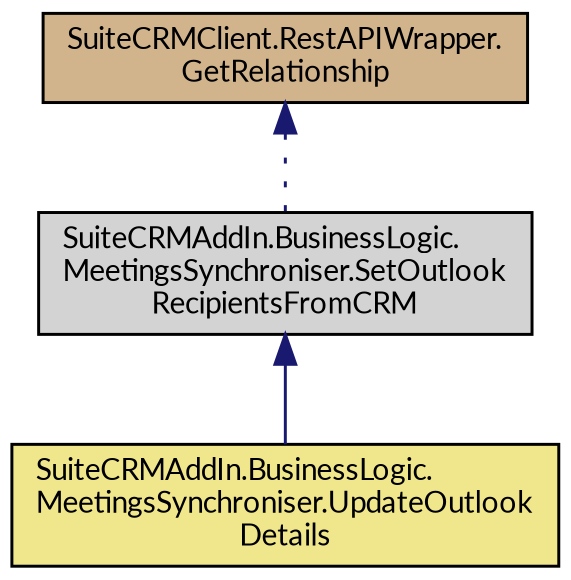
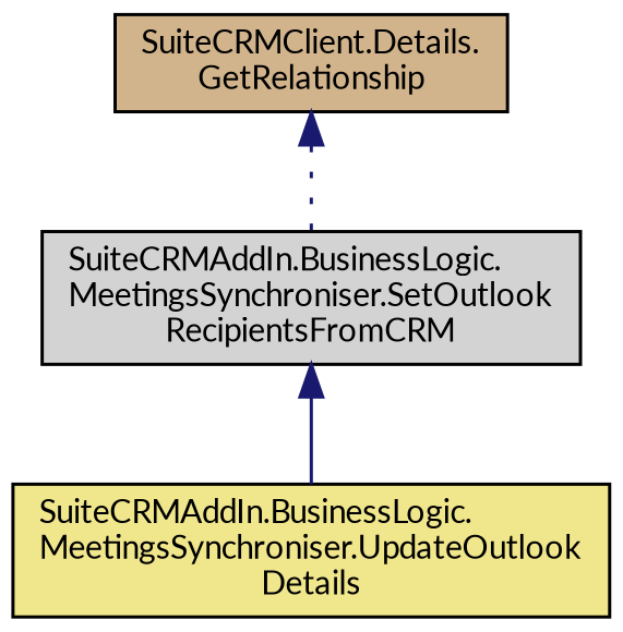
  digraph {
    rankdir=TB
    fontname=Lato
    node [color=black fontname=Lato fontsize=10 shape=record style=filled]
    edge [color=midnightblue dir=back fontname=Lato fontsize=10 labelfontname=Helvetica labelfontsize=10]
-   n1 [fillcolor=tan fontcolor=black height=0.2 label="SuiteCRMClient.RestAPIWrapper.\lGetRelationship" width=0.4]
+   n1 [fillcolor=tan fontcolor=black height=0.2 label="SuiteCRMClient.Details.\lGetRelationship" width=0.4]
    n2 [fillcolor=lightgrey height=0.2 label="SuiteCRMAddIn.BusinessLogic.\lMeetingsSynchroniser.SetOutlook\lRecipientsFromCRM" width=0.4]
    n3 [fillcolor=khaki height=0.2 label="SuiteCRMAddIn.BusinessLogic.\lMeetingsSynchroniser.UpdateOutlook\lDetails" width=0.4]
    n1 -> n2 [style=dotted]
    n2 -> n3 [style=solid]
  }
